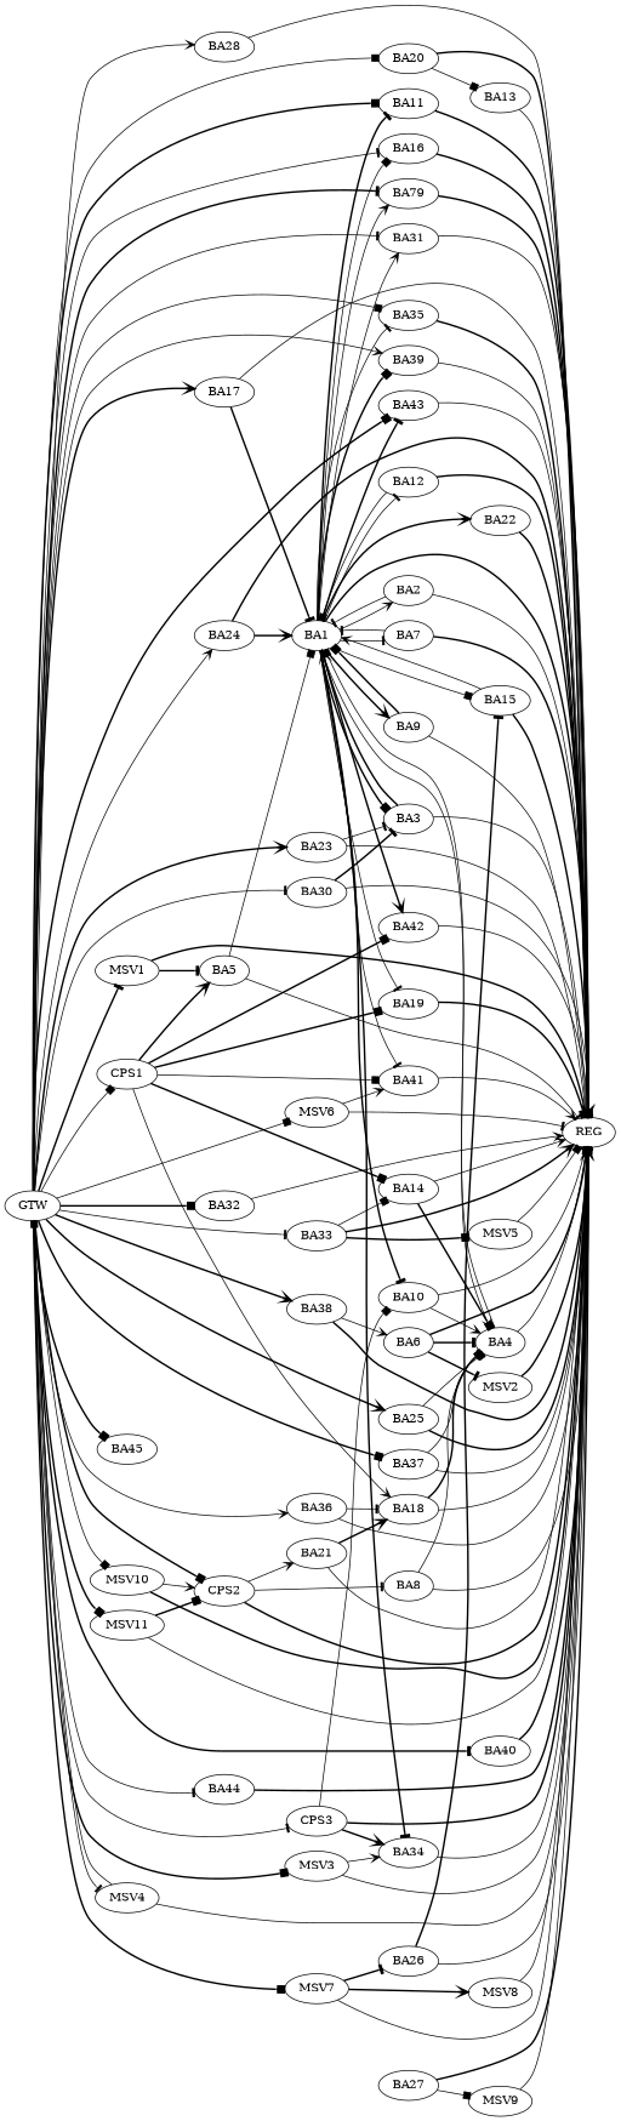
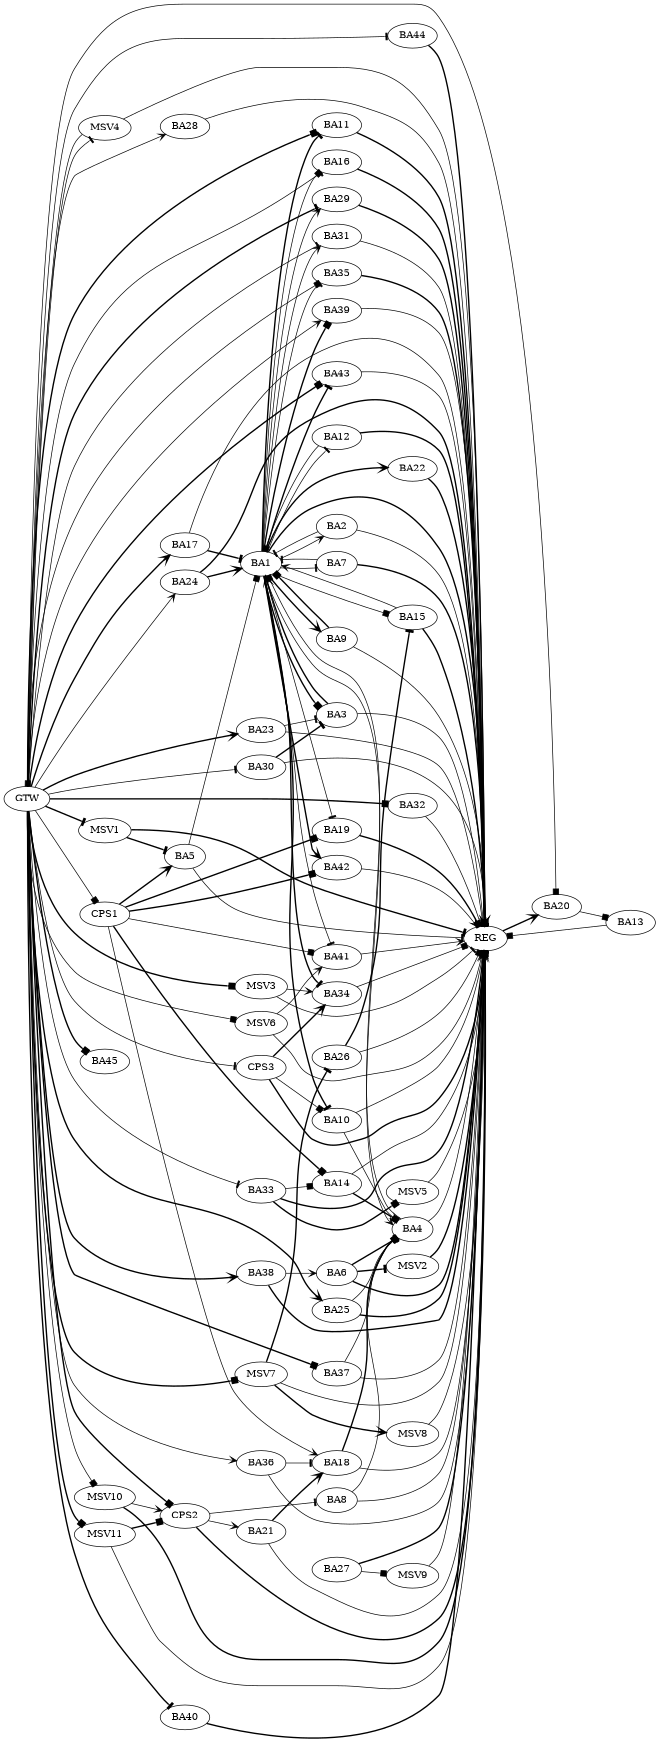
  strict digraph {
    rankdir=LR
    edge [arrowhead=box style=solid]
    n1 [label=BA1]
    n2 [label=BA2]
    n3 [label=BA3]
    n4 [label=BA4]
    n5 [label=BA7]
    n6 [label=BA9]
    n7 [label=BA10]
    n8 [label=BA11]
    n9 [label=BA12]
    n10 [label=BA15]
    n11 [label=BA16]
    n12 [label=BA19]
    n13 [label=BA22]
-   n14 [label=BA79]
+   n14 [label=BA29]
    n15 [label=BA31]
    n16 [label=BA34]
    n17 [label=BA35]
    n18 [label=BA39]
    n19 [label=BA41]
    n20 [label=BA42]
    n21 [label=BA43]
    n22 [label=REG]
    n23 [label=BA28]
    n24 [label=BA5]
    n25 [label=BA6]
    n26 [label=MSV2]
    n27 [label=BA8]
    n28 [label=BA13]
    n29 [label=BA14]
    n30 [label=BA17]
    n31 [label=BA18]
    n32 [label=BA20]
    n33 [label=BA21]
    n34 [label=BA23]
    n35 [label=BA24]
    n36 [label=BA25]
    n37 [label=BA26]
    n38 [label=BA27]
    n39 [label=MSV9]
    n40 [label=BA30]
    n41 [label=BA32]
    n42 [label=BA33]
    n43 [label=MSV5]
    n44 [label=BA36]
    n45 [label=BA37]
    n46 [label=BA38]
    n47 [label=BA40]
    n48 [label=BA44]
    n49 [label=BA45]
    n50 [label=CPS1]
    n51 [label=CPS2]
    n52 [label=CPS3]
    n53 [label=GTW]
    n54 [label=MSV1]
    n55 [label=MSV3]
    n56 [label=MSV4]
    n57 [label=MSV6]
    n58 [label=MSV7]
    n59 [label=MSV10]
    n60 [label=MSV11]
    n61 [label=MSV8]
    n1 -> n2 [arrowhead=vee]
    n1 -> n3 [style=bold]
    n1 -> n4 [arrowhead=vee]
    n1 -> n5 [arrowhead=tee]
    n1 -> n6 [arrowhead=vee style=bold]
    n1 -> n7 [arrowhead=tee style=bold]
    n1 -> n8 [arrowhead=tee style=bold]
    n1 -> n9 [arrowhead=tee]
    n1 -> n10
    n1 -> n11
    n1 -> n12 [arrowhead=tee]
    n1 -> n13 [arrowhead=vee style=bold]
    n1 -> n14 [arrowhead=vee]
    n1 -> n15 [arrowhead=vee]
    n1 -> n16 [arrowhead=tee style=bold]
    n1 -> n17 [arrowhead=tee]
    n1 -> n18 [style=bold]
    n1 -> n19 [arrowhead=tee]
    n1 -> n20 [arrowhead=vee style=bold]
    n1 -> n21 [arrowhead=tee style=bold]
    n1 -> n22 [arrowhead=vee style=bold]
    n2 -> n1 [arrowhead=tee]
    n2 -> n22 [arrowhead=tee]
    n3 -> n1 [arrowhead=vee style=bold]
    n3 -> n22 [arrowhead=vee]
    n4 -> n1
    n4 -> n22 [arrowhead=tee]
    n5 -> n1 [arrowhead=tee]
    n5 -> n22 [style=bold]
    n6 -> n1 [style=bold]
    n6 -> n22 [arrowhead=tee]
    n7 -> n4 [arrowhead=vee]
    n7 -> n22 [arrowhead=tee]
    n8 -> n22 [style=bold]
    n9 -> n1
    n9 -> n22 [arrowhead=tee style=bold]
    n10 -> n1 [arrowhead=vee]
    n10 -> n22 [arrowhead=tee style=bold]
    n11 -> n22 [style=bold]
    n12 -> n22 [style=bold]
    n13 -> n22 [style=bold]
    n14 -> n22 [style=bold]
    n15 -> n22 [arrowhead=tee]
    n16 -> n22
    n17 -> n22 [style=bold]
    n18 -> n22
    n19 -> n22 [arrowhead=vee]
    n20 -> n22 [arrowhead=vee]
    n21 -> n22 [arrowhead=vee]
    n23 -> n22
    n24 -> n1
    n24 -> n22 [arrowhead=tee]
    n25 -> n4 [arrowhead=tee style=bold]
    n25 -> n22 [style=bold]
    n25 -> n26 [arrowhead=tee style=bold]
    n26 -> n22 [style=bold]
    n27 -> n4 [arrowhead=tee]
    n27 -> n22
    n28 -> n22
    n29 -> n4 [style=bold]
    n29 -> n22 [arrowhead=vee]
    n30 -> n1 [arrowhead=tee style=bold]
    n30 -> n22 [arrowhead=tee]
    n31 -> n4 [style=bold]
    n31 -> n22 [arrowhead=tee]
-   n32 -> n22 [arrowhead=vee style=bold]
+   n22 -> n32 [arrowhead=vee style=bold]
    n32 -> n28
    n33 -> n22
    n33 -> n31 [arrowhead=vee style=bold]
    n34 -> n3 [arrowhead=tee]
    n34 -> n22 [arrowhead=tee]
    n35 -> n1 [arrowhead=vee style=bold]
    n35 -> n22 [style=bold]
    n36 -> n4
    n36 -> n22 [style=bold]
    n37 -> n10 [arrowhead=tee style=bold]
    n37 -> n22
    n38 -> n22 [arrowhead=tee style=bold]
    n38 -> n39
    n39 -> n22 [arrowhead=tee]
    n40 -> n3 [arrowhead=tee style=bold]
    n40 -> n22
    n41 -> n22 [arrowhead=vee]
    n42 -> n22 [arrowhead=vee style=bold]
    n42 -> n29
    n42 -> n43 [style=bold]
    n43 -> n22
    n44 -> n22
    n44 -> n31 [arrowhead=tee]
    n45 -> n4
    n45 -> n22
    n46 -> n22 [arrowhead=vee style=bold]
    n46 -> n25 [arrowhead=vee]
    n47 -> n22 [style=bold]
    n48 -> n22 [arrowhead=vee style=bold]
    n50 -> n12 [style=bold]
    n50 -> n19
    n50 -> n20 [style=bold]
    n50 -> n24 [arrowhead=vee style=bold]
    n50 -> n29 [style=bold]
    n50 -> n31 [arrowhead=vee]
    n51 -> n22 [style=bold]
    n51 -> n27 [arrowhead=tee]
    n51 -> n33 [arrowhead=vee]
    n52 -> n7
    n52 -> n16 [arrowhead=vee style=bold]
    n52 -> n22 [style=bold]
    n53 -> n8 [style=bold]
    n53 -> n11 [arrowhead=tee]
    n53 -> n14 [arrowhead=tee style=bold]
    n53 -> n15 [arrowhead=tee]
    n53 -> n17
    n53 -> n18 [arrowhead=vee]
    n53 -> n21 [style=bold]
    n53 -> n23 [arrowhead=vee]
    n53 -> n30 [arrowhead=vee style=bold]
    n53 -> n32
    n53 -> n34 [arrowhead=vee style=bold]
    n53 -> n35 [arrowhead=vee]
    n53 -> n36 [arrowhead=vee style=bold]
    n53 -> n40 [arrowhead=tee]
    n53 -> n41 [style=bold]
    n53 -> n42 [arrowhead=tee]
    n53 -> n44 [arrowhead=vee]
    n53 -> n45 [style=bold]
    n53 -> n46 [arrowhead=vee style=bold]
    n53 -> n47 [arrowhead=tee style=bold]
    n53 -> n48 [arrowhead=tee]
    n53 -> n49 [style=bold]
    n53 -> n50
    n53 -> n51 [style=bold]
    n53 -> n52 [arrowhead=tee]
    n53 -> n54 [arrowhead=tee style=bold]
    n53 -> n55 [style=bold]
    n53 -> n56 [arrowhead=tee]
    n53 -> n57
    n53 -> n58 [style=bold]
    n53 -> n59
    n53 -> n60 [style=bold]
    n54 -> n22 [arrowhead=tee style=bold]
    n54 -> n24 [arrowhead=tee style=bold]
    n55 -> n16 [arrowhead=vee]
    n55 -> n22 [arrowhead=tee]
    n56 -> n22 [arrowhead=vee]
    n56 -> n53
    n57 -> n19 [arrowhead=vee]
    n57 -> n22 [arrowhead=tee]
    n58 -> n22
    n58 -> n37 [arrowhead=tee style=bold]
    n58 -> n61 [arrowhead=vee style=bold]
    n59 -> n22 [style=bold]
    n59 -> n51 [arrowhead=vee]
    n60 -> n22 [arrowhead=tee]
    n60 -> n51 [style=bold]
    n61 -> n22 [arrowhead=vee]
  }
